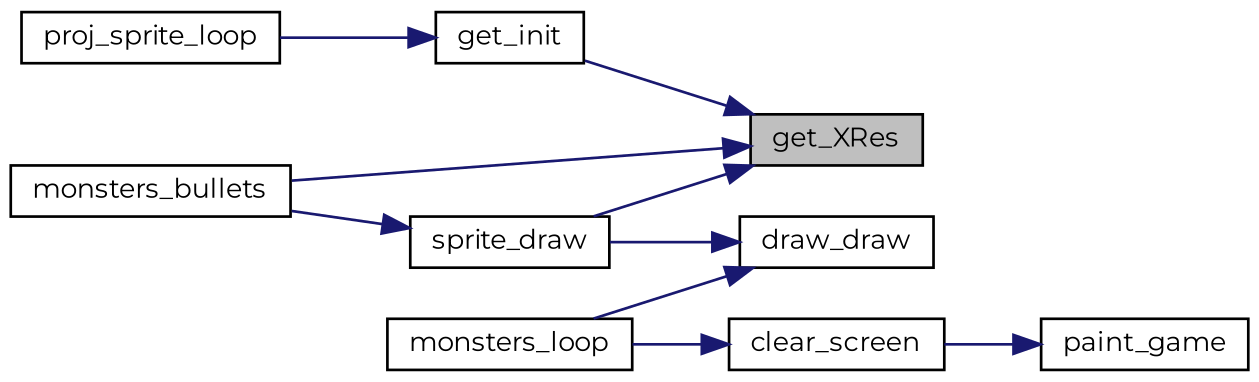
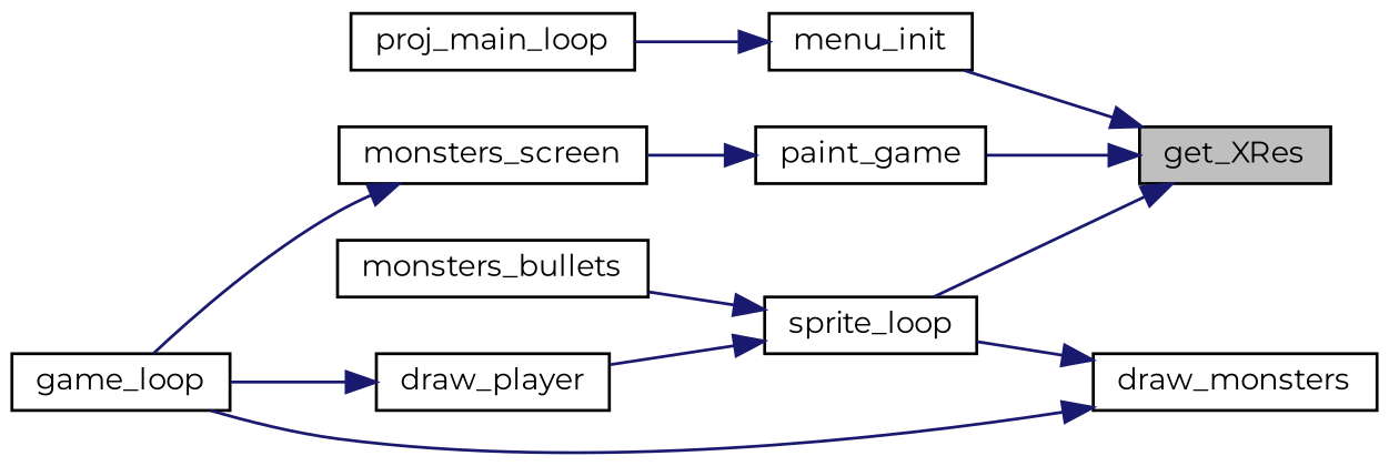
  digraph {
    fontname=Montserrat
    rankdir=RL
    node [color=black fillcolor=white fontname=Montserrat fontsize=10 shape=record style=filled]
    edge [color=midnightblue dir=back fontname=Montserrat fontsize=10 labelfontname=Helvetica labelfontsize=10 style=solid]
    n1 [fillcolor=grey75 fontcolor=black height=0.2 label=get_XRes width=0.4]
-   n2 [height=0.2 label=get_init width=0.4]
+   n2 [height=0.2 label=menu_init width=0.4]
    n3 [height=0.2 label=paint_game width=0.4]
-   n4 [height=0.2 label=sprite_draw width=0.4]
-   n5 [height=0.2 label=proj_sprite_loop width=0.4]
-   n6 [height=0.2 label=clear_screen width=0.4]
+   n4 [height=0.2 label=sprite_loop width=0.4]
+   n5 [height=0.2 label=proj_main_loop width=0.4]
+   n6 [height=0.2 label=monsters_screen width=0.4]
    n7 [height=0.2 label=monsters_bullets width=0.4]
-   n9 [height=0.2 label=monsters_loop width=0.4]
-   n10 [height=0.2 label=draw_draw width=0.4]
+   n8 [height=0.2 label=draw_player width=0.4]
+   n9 [height=0.2 label=game_loop width=0.4]
+   n10 [height=0.2 label=draw_monsters width=0.4]
    n1 -> n2
-   n1 -> n7
+   n1 -> n3
    n1 -> n4
    n2 -> n5
    n3 -> n6
    n4 -> n7
+   n4 -> n8
    n6 -> n9
+   n8 -> n9
    n10 -> n4
    n10 -> n9
  }
